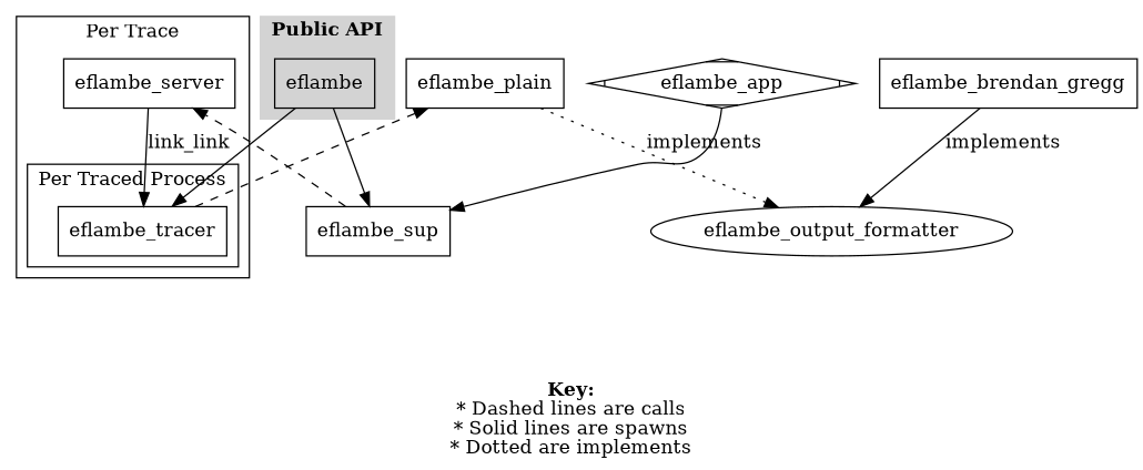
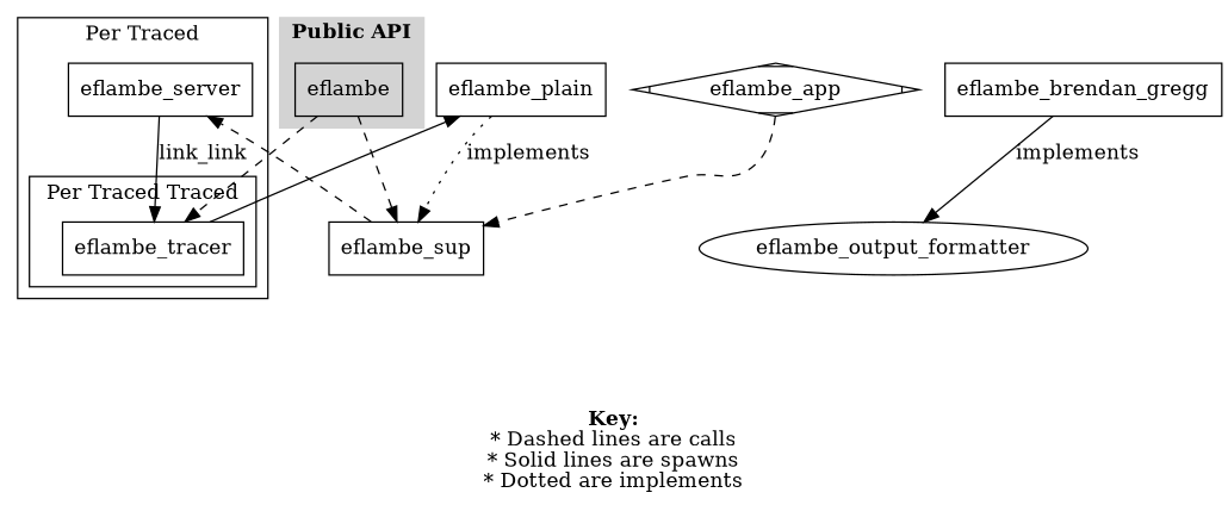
  digraph {
    label=<<b>Key:</b><br/>* Dashed lines are calls<br/>* Solid lines are spawns<br/>* Dotted are implements>
    node [shape=rectangle]
    eflambe_tracer
    eflambe_server
    eflambe
    eflambe_plain
    eflambe_sup
    eflambe_output_formatter [shape=oval]
    eflambe_brendan_gregg
    eflambe_app [shape=Mdiamond]
    subgraph cluster_1 {
-     label="Per Trace"
+     label="Per Traced"
      eflambe_server
      subgraph cluster_2 {
-       label="Per Traced Process"
+       label="Per Traced Traced"
        eflambe_tracer
      }
    }
    subgraph cluster_3 {
      color=lightgrey
      label=<<b>Public API</b>>
      style=filled
      eflambe
    }
-   eflambe_tracer -> eflambe_plain [style=dashed]
+   eflambe_tracer -> eflambe_plain [style=solid]
    eflambe_server -> eflambe_tracer [label=link_link]
-   eflambe -> eflambe_tracer
-   eflambe -> eflambe_sup [style=solid]
-   eflambe_plain -> eflambe_output_formatter [label=implements style=dotted]
+   eflambe -> eflambe_tracer [style=dashed]
+   eflambe -> eflambe_sup [style=dashed]
+   eflambe_plain -> eflambe_sup [label=implements style=dotted]
    eflambe_sup -> eflambe_server [style=dashed]
    eflambe_brendan_gregg -> eflambe_output_formatter [label=implements style=solid]
-   eflambe_app -> eflambe_sup
+   eflambe_app -> eflambe_sup [style=dashed]
  }
